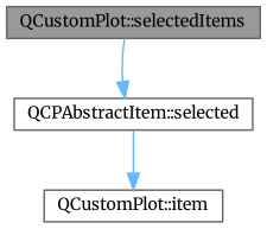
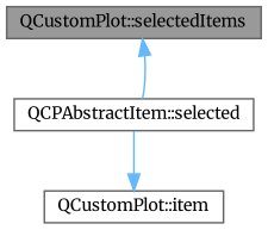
  digraph {
    fontname=Merriweather
    rankdir=TB
    node [color=grey40 fillcolor=white fontname=Merriweather fontsize=10 shape=box style=filled]
    edge [color=steelblue1 fontname=Merriweather fontsize=10 labelfontname=Helvetica labelfontsize=10 style=solid]
    n1 [color=gray40 fillcolor=grey60 fontcolor=black height=0.2 label="QCustomPlot::selectedItems" width=0.4]
    n2 [height=0.2 label="QCPAbstractItem::selected" width=0.4]
    n3 [height=0.2 label="QCustomPlot::item" width=0.4]
-   n1 -> n2
+   n2 -> n1
    n2 -> n3
  }
